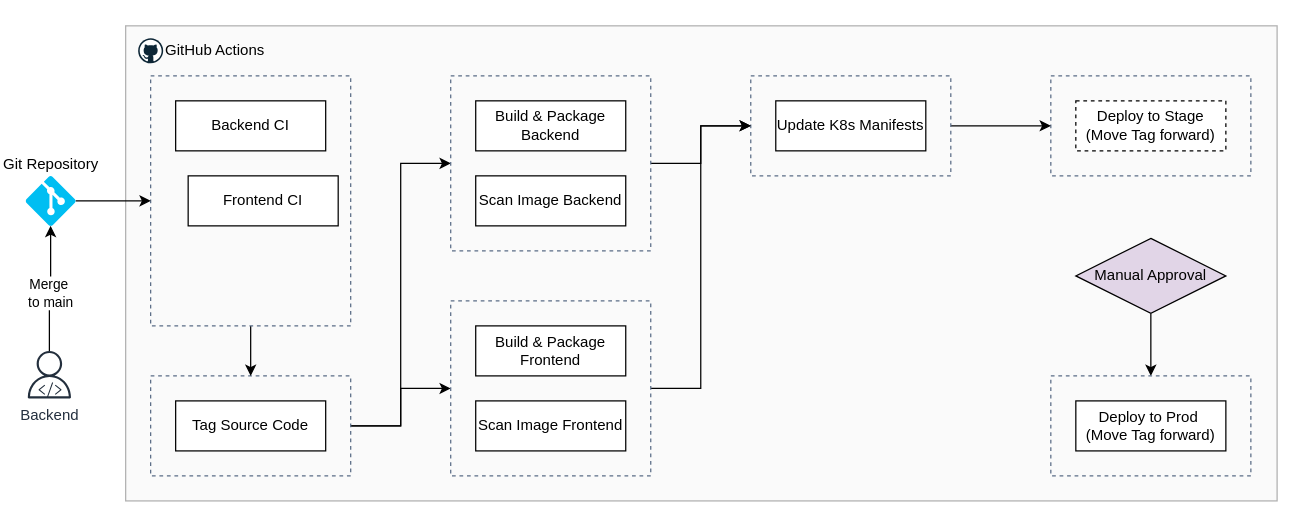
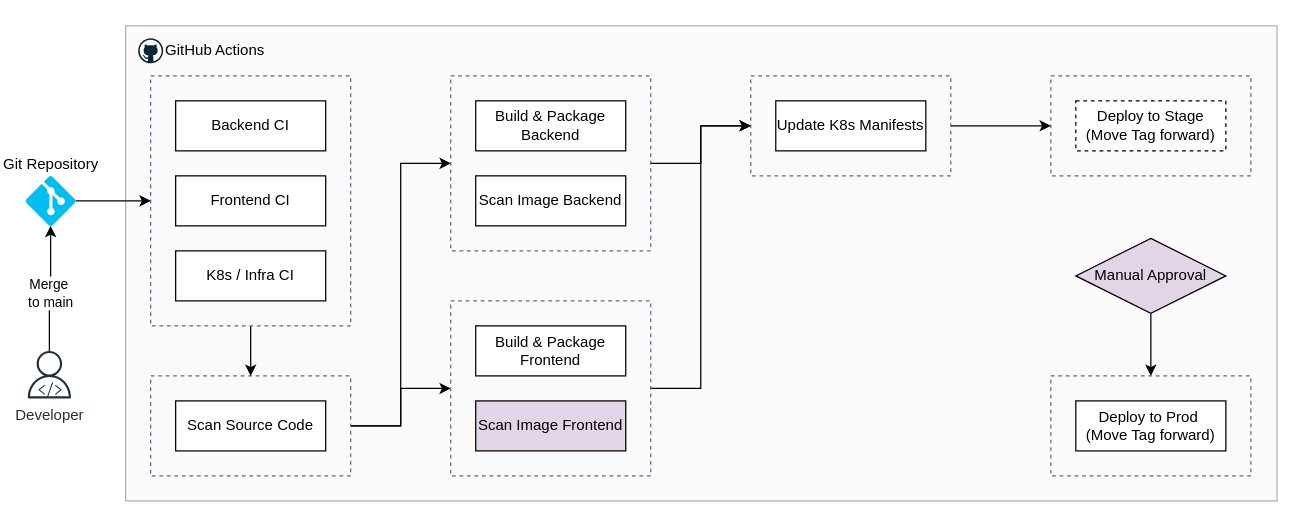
  <mxCell id="0" />
  <mxCell id="1" parent="0" />
  <mxCell id="2" value="" style="fillColor=#f5f5f5;strokeColor=#666666;dashed=0;verticalAlign=top;fontStyle=0;whiteSpace=wrap;html=1;opacity=50;fontColor=#333333;" vertex="1" parent="1"><mxGeometry x="100" y="20" width="921" height="380" as="geometry" /></mxCell>
  <mxCell id="3" value="" style="fillColor=none;strokeColor=#5A6C86;dashed=1;verticalAlign=top;fontStyle=0;fontColor=#5A6C86;whiteSpace=wrap;html=1;" vertex="1" parent="1"><mxGeometry x="840" y="60" width="160" height="80" as="geometry" /></mxCell>
  <mxCell id="4" style="edgeStyle=orthogonalEdgeStyle;rounded=0;orthogonalLoop=1;jettySize=auto;html=1;exitX=1;exitY=0.5;exitDx=0;exitDy=0;entryX=0;entryY=0.5;entryDx=0;entryDy=0;" edge="1" parent="1" source="5" target="3"><mxGeometry relative="1" as="geometry" /></mxCell>
  <mxCell id="5" value="" style="fillColor=none;strokeColor=#5A6C86;dashed=1;verticalAlign=top;fontStyle=0;fontColor=#5A6C86;whiteSpace=wrap;html=1;" vertex="1" parent="1"><mxGeometry x="600" y="60" width="160" height="80" as="geometry" /></mxCell>
  <mxCell id="6" style="edgeStyle=orthogonalEdgeStyle;rounded=0;orthogonalLoop=1;jettySize=auto;html=1;exitX=1;exitY=0.5;exitDx=0;exitDy=0;entryX=0;entryY=0.5;entryDx=0;entryDy=0;" edge="1" parent="1" source="8" target="10"><mxGeometry relative="1" as="geometry" /></mxCell>
  <mxCell id="7" style="edgeStyle=orthogonalEdgeStyle;rounded=0;orthogonalLoop=1;jettySize=auto;html=1;entryX=0;entryY=0.5;entryDx=0;entryDy=0;" edge="1" parent="1" source="8" target="31"><mxGeometry relative="1" as="geometry" /></mxCell>
  <mxCell id="8" value="" style="fillColor=none;strokeColor=#5A6C86;dashed=1;verticalAlign=top;fontStyle=0;fontColor=#5A6C86;whiteSpace=wrap;html=1;" vertex="1" parent="1"><mxGeometry x="120" y="300" width="160" height="80" as="geometry" /></mxCell>
  <mxCell id="9" style="edgeStyle=orthogonalEdgeStyle;rounded=0;orthogonalLoop=1;jettySize=auto;html=1;entryX=0;entryY=0.5;entryDx=0;entryDy=0;" edge="1" parent="1" source="10" target="5"><mxGeometry relative="1" as="geometry" /></mxCell>
  <mxCell id="10" value="" style="fillColor=none;strokeColor=#5A6C86;dashed=1;verticalAlign=top;fontStyle=0;fontColor=#5A6C86;whiteSpace=wrap;html=1;" vertex="1" parent="1"><mxGeometry x="360" y="60" width="160" height="140" as="geometry" /></mxCell>
  <mxCell id="11" style="edgeStyle=orthogonalEdgeStyle;rounded=0;orthogonalLoop=1;jettySize=auto;html=1;entryX=0.5;entryY=0;entryDx=0;entryDy=0;" edge="1" parent="1" source="12" target="8"><mxGeometry relative="1" as="geometry" /></mxCell>
  <mxCell id="12" value="" style="fillColor=none;strokeColor=#5A6C86;dashed=1;verticalAlign=top;fontStyle=0;fontColor=#5A6C86;whiteSpace=wrap;html=1;" vertex="1" parent="1"><mxGeometry x="120" y="60" width="160" height="200" as="geometry" /></mxCell>
  <mxCell id="13" value="" style="group" vertex="1" connectable="0" parent="1"><mxGeometry x="20" y="280" width="40" height="40" as="geometry" /></mxCell>
- <mxCell id="14" value="Backend" style="sketch=0;outlineConnect=0;fontColor=#232F3E;gradientColor=none;fillColor=#232F3D;strokeColor=none;dashed=0;verticalLabelPosition=bottom;verticalAlign=top;align=center;html=1;fontSize=12;fontStyle=0;aspect=fixed;pointerEvents=1;shape=mxgraph.aws4.user;" vertex="1" parent="13"><mxGeometry width="38" height="38" as="geometry" /></mxCell>
+ <mxCell id="14" value="Developer" style="sketch=0;outlineConnect=0;fontColor=#232F3E;gradientColor=none;fillColor=#232F3D;strokeColor=none;dashed=0;verticalLabelPosition=bottom;verticalAlign=top;align=center;html=1;fontSize=12;fontStyle=0;aspect=fixed;pointerEvents=1;shape=mxgraph.aws4.user;" vertex="1" parent="13"><mxGeometry width="38" height="38" as="geometry" /></mxCell>
  <mxCell id="15" value="" style="sketch=0;outlineConnect=0;fontColor=#232F3E;gradientColor=none;fillColor=#232F3D;strokeColor=none;dashed=0;verticalLabelPosition=bottom;verticalAlign=top;align=center;html=1;fontSize=12;fontStyle=0;aspect=fixed;pointerEvents=1;shape=mxgraph.aws4.programming_language;" vertex="1" parent="13"><mxGeometry x="10.374" y="25.128" width="18.289" height="11.955" as="geometry" /></mxCell>
  <mxCell id="16" value="GitHub Actions" style="dashed=0;outlineConnect=0;html=1;align=left;labelPosition=right;verticalLabelPosition=middle;verticalAlign=middle;shape=mxgraph.weblogos.github" vertex="1" parent="1"><mxGeometry x="110" y="30" width="20" height="20" as="geometry" /></mxCell>
  <mxCell id="17" style="edgeStyle=orthogonalEdgeStyle;rounded=0;orthogonalLoop=1;jettySize=auto;html=1;exitX=1;exitY=0.5;exitDx=0;exitDy=0;exitPerimeter=0;entryX=0;entryY=0.5;entryDx=0;entryDy=0;" edge="1" parent="1" source="18" target="12"><mxGeometry relative="1" as="geometry" /></mxCell>
  <mxCell id="18" value="Git Repository" style="verticalLabelPosition=top;html=1;verticalAlign=bottom;align=center;strokeColor=none;fillColor=#00BEF2;shape=mxgraph.azure.git_repository;labelPosition=center;" vertex="1" parent="1"><mxGeometry x="20" y="140" width="40" height="40" as="geometry" /></mxCell>
  <mxCell id="19" style="edgeStyle=orthogonalEdgeStyle;rounded=0;orthogonalLoop=1;jettySize=auto;html=1;entryX=0.5;entryY=1;entryDx=0;entryDy=0;entryPerimeter=0;" edge="1" parent="1" source="14" target="18"><mxGeometry relative="1" as="geometry"><mxPoint y="250" as="targetPoint" x="-140" /><Array as="points"><mxPoint x="39" y="230" /><mxPoint x="40" y="230" /></Array></mxGeometry></mxCell>
  <mxCell id="20" value="Merge&amp;nbsp;&lt;div&gt;to main&lt;/div&gt;" style="edgeLabel;html=1;align=center;verticalAlign=middle;resizable=0;points=[];" vertex="1" connectable="0" parent="19"><mxGeometry x="-0.069" relative="1" as="geometry"><mxPoint as="offset" /></mxGeometry></mxCell>
  <mxCell id="21" value="Backend CI" style="rounded=0;whiteSpace=wrap;html=1;" vertex="1" parent="1"><mxGeometry x="140" y="80" width="120" height="40" as="geometry" /></mxCell>
- <mxCell id="22" value="Frontend CI" style="rounded=0;whiteSpace=wrap;html=1;" vertex="1" parent="1"><mxGeometry x="150" y="140" width="120" height="40" as="geometry" /></mxCell>
- <mxCell id="24" value="Tag Source Code" style="rounded=0;whiteSpace=wrap;html=1;" vertex="1" parent="1"><mxGeometry x="140" y="320" width="120" height="40" as="geometry" /></mxCell>
+ <mxCell id="22" value="Frontend CI" style="rounded=0;whiteSpace=wrap;html=1;" vertex="1" parent="1"><mxGeometry x="140" y="140" width="120" height="40" as="geometry" /></mxCell>
+ <mxCell id="23" value="K8s / Infra CI" style="rounded=0;whiteSpace=wrap;html=1;" vertex="1" parent="1"><mxGeometry x="140" y="200" width="120" height="40" as="geometry" /></mxCell>
+ <mxCell id="24" value="Scan Source Code" style="rounded=0;whiteSpace=wrap;html=1;" vertex="1" parent="1"><mxGeometry x="140" y="320" width="120" height="40" as="geometry" /></mxCell>
  <mxCell id="25" value="Scan Image Backend" style="rounded=0;whiteSpace=wrap;html=1;" vertex="1" parent="1"><mxGeometry x="380" y="140" width="120" height="40" as="geometry" /></mxCell>
  <mxCell id="26" value="Build &amp;amp; Package Backend" style="rounded=0;whiteSpace=wrap;html=1;" vertex="1" parent="1"><mxGeometry x="380" y="80" width="120" height="40" as="geometry" /></mxCell>
  <mxCell id="27" value="Deploy to Stage&lt;div&gt;(Move Tag forward)&lt;/div&gt;" style="rounded=0;whiteSpace=wrap;html=1;dashed=1;" vertex="1" parent="1"><mxGeometry x="860" y="80" width="120" height="40" as="geometry" /></mxCell>
  <mxCell id="28" style="edgeStyle=orthogonalEdgeStyle;rounded=0;orthogonalLoop=1;jettySize=auto;html=1;exitX=0.5;exitY=1;exitDx=0;exitDy=0;entryX=0.5;entryY=0;entryDx=0;entryDy=0;" edge="1" parent="1" source="29" target="35"><mxGeometry relative="1" as="geometry" /></mxCell>
  <mxCell id="29" value="Manual Approval" style="rhombus;whiteSpace=wrap;html=1;fillColor=#e1d5e7;" vertex="1" parent="1"><mxGeometry x="860" y="190" width="120" height="60" as="geometry" /></mxCell>
  <mxCell id="30" style="edgeStyle=orthogonalEdgeStyle;rounded=0;orthogonalLoop=1;jettySize=auto;html=1;entryX=0;entryY=0.5;entryDx=0;entryDy=0;" edge="1" parent="1" source="31" target="5"><mxGeometry relative="1" as="geometry" /></mxCell>
  <mxCell id="31" value="" style="fillColor=none;strokeColor=#5A6C86;dashed=1;verticalAlign=top;fontStyle=0;fontColor=#5A6C86;whiteSpace=wrap;html=1;" vertex="1" parent="1"><mxGeometry x="360" y="240" width="160" height="140" as="geometry" /></mxCell>
- <mxCell id="32" value="Scan Image Frontend" style="rounded=0;whiteSpace=wrap;html=1;" vertex="1" parent="1"><mxGeometry x="380" y="320" width="120" height="40" as="geometry" /></mxCell>
+ <mxCell id="32" value="Scan Image Frontend" style="rounded=0;whiteSpace=wrap;html=1;fillColor=#e1d5e7;" vertex="1" parent="1"><mxGeometry x="380" y="320" width="120" height="40" as="geometry" /></mxCell>
  <mxCell id="33" value="Build &amp;amp; Package Frontend" style="rounded=0;whiteSpace=wrap;html=1;" vertex="1" parent="1"><mxGeometry x="380" y="260" width="120" height="40" as="geometry" /></mxCell>
  <mxCell id="34" value="Update K8s Manifests" style="rounded=0;whiteSpace=wrap;html=1;" vertex="1" parent="1"><mxGeometry x="620" y="80" width="120" height="40" as="geometry" /></mxCell>
  <mxCell id="35" value="" style="fillColor=none;strokeColor=#5A6C86;dashed=1;verticalAlign=top;fontStyle=0;fontColor=#5A6C86;whiteSpace=wrap;html=1;" vertex="1" parent="1"><mxGeometry x="840" y="300" width="160" height="80" as="geometry" /></mxCell>
  <mxCell id="36" value="Deploy to Prod&amp;nbsp;&lt;div&gt;(Move Tag forward)&lt;/div&gt;" style="rounded=0;whiteSpace=wrap;html=1;" vertex="1" parent="1"><mxGeometry x="860" y="320" width="120" height="40" as="geometry" /></mxCell>
